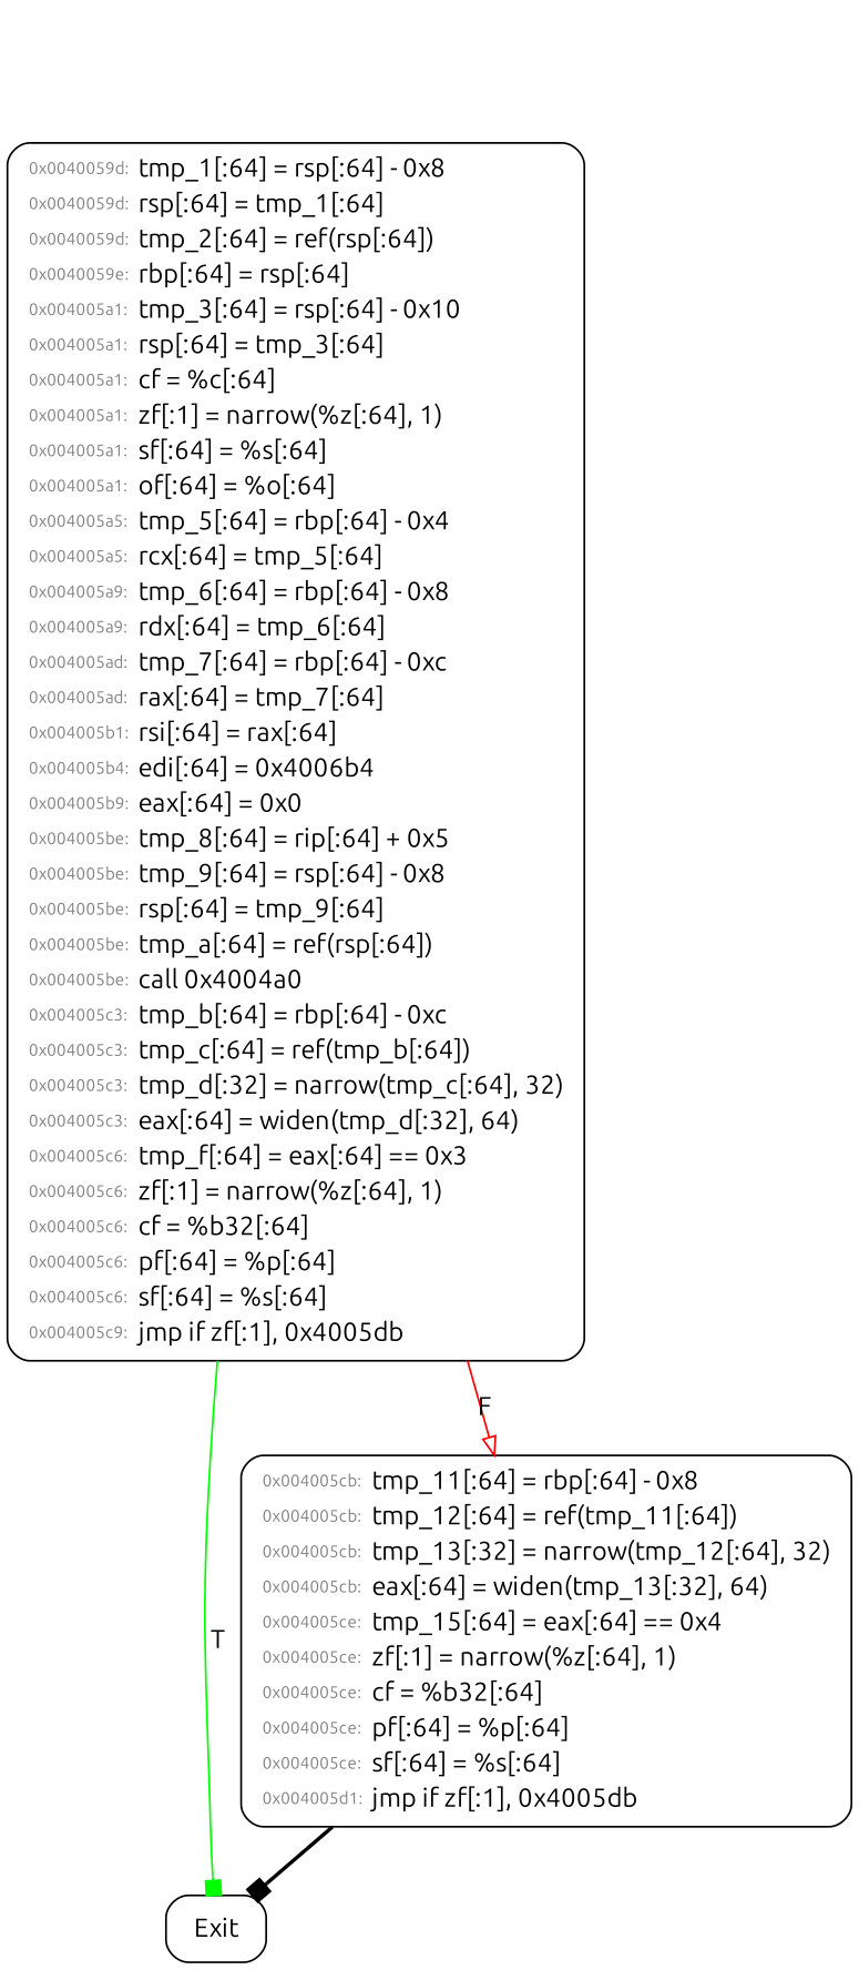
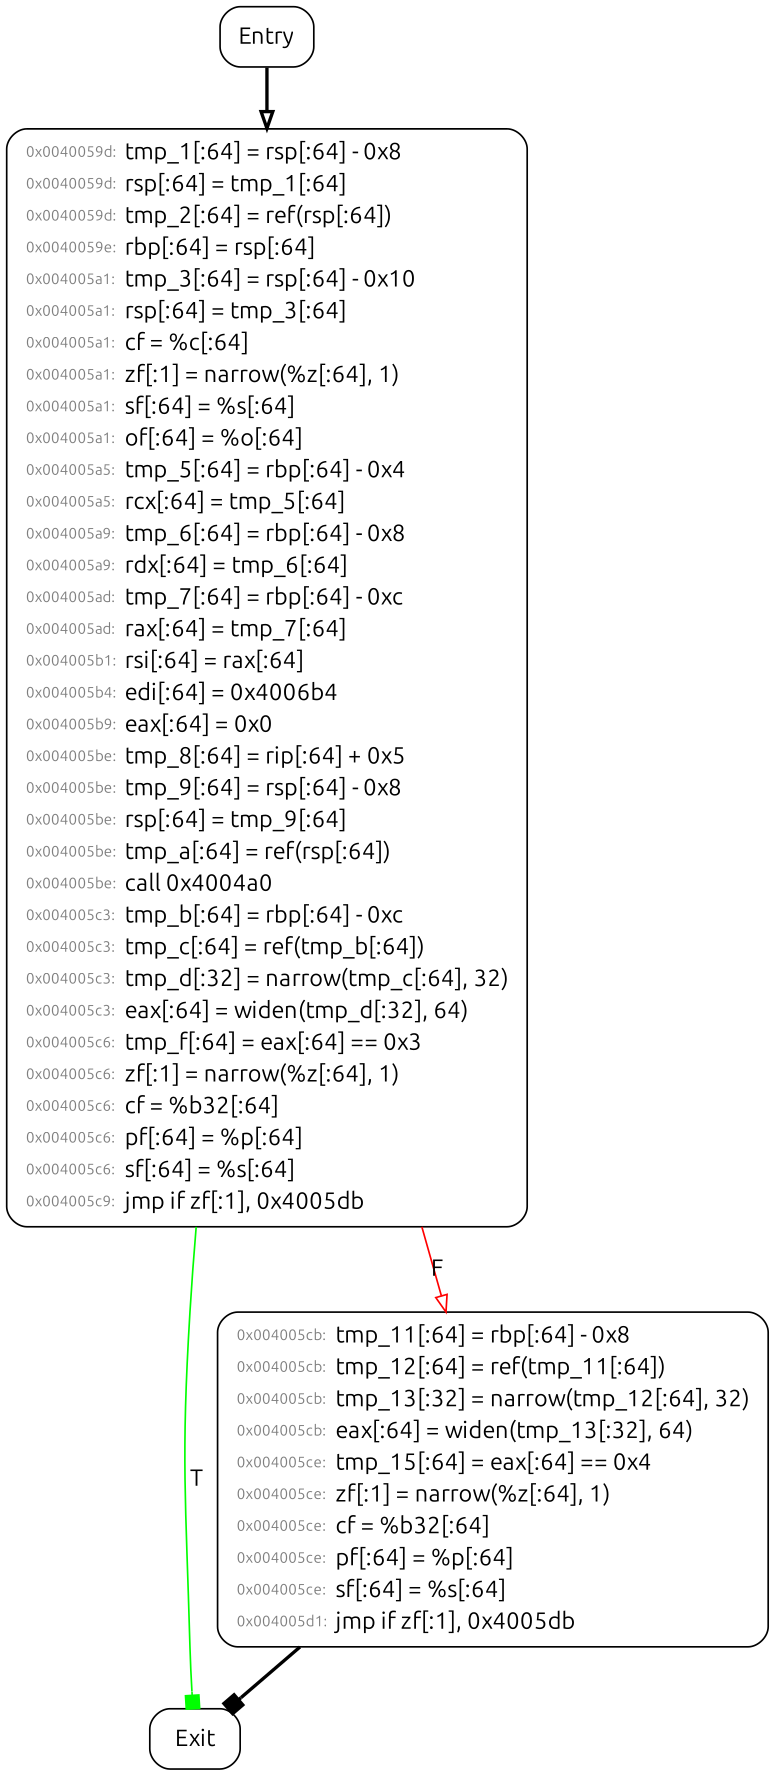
  digraph {
    splines=true
    fontname=Ubuntu
    node [color=black shape=box style=rounded fontname=Ubuntu]
    edge [color=black dir=forward style=bold arrowhead=onormal fontname=Ubuntu]
+   n1 [label=<<table border="0" cellborder="0" cellpadding="1"><tr><td>Entry</td></tr></table>>]
    n2 [label=<<table border="0" cellborder="0" cellpadding="1"><tr><td align="left" cellspacing="1"><font color="grey50"             point-size="9">0x0040059d:</font></td><td align="left">tmp_1[:64] = rsp[:64] - 0x8</td></tr><tr><td align="left" cellspacing="1"><font color="grey50"             point-size="9">0x0040059d:</font></td><td align="left">rsp[:64] = tmp_1[:64]</td></tr><tr><td align="left" cellspacing="1"><font color="grey50"             point-size="9">0x0040059d:</font></td><td align="left">tmp_2[:64] = ref(rsp[:64])</td></tr><tr><td align="left" cellspacing="1"><font color="grey50"             point-size="9">0x0040059e:</font></td><td align="left">rbp[:64] = rsp[:64]</td></tr><tr><td align="left" cellspacing="1"><font color="grey50"             point-size="9">0x004005a1:</font></td><td align="left">tmp_3[:64] = rsp[:64] - 0x10</td></tr><tr><td align="left" cellspacing="1"><font color="grey50"             point-size="9">0x004005a1:</font></td><td align="left">rsp[:64] = tmp_3[:64]</td></tr><tr><td align="left" cellspacing="1"><font color="grey50"             point-size="9">0x004005a1:</font></td><td align="left">cf = %c[:64]</td></tr><tr><td align="left" cellspacing="1"><font color="grey50"             point-size="9">0x004005a1:</font></td><td align="left">zf[:1] = narrow(%z[:64], 1)</td></tr><tr><td align="left" cellspacing="1"><font color="grey50"             point-size="9">0x004005a1:</font></td><td align="left">sf[:64] = %s[:64]</td></tr><tr><td align="left" cellspacing="1"><font color="grey50"             point-size="9">0x004005a1:</font></td><td align="left">of[:64] = %o[:64]</td></tr><tr><td align="left" cellspacing="1"><font color="grey50"             point-size="9">0x004005a5:</font></td><td align="left">tmp_5[:64] = rbp[:64] - 0x4</td></tr><tr><td align="left" cellspacing="1"><font color="grey50"             point-size="9">0x004005a5:</font></td><td align="left">rcx[:64] = tmp_5[:64]</td></tr><tr><td align="left" cellspacing="1"><font color="grey50"             point-size="9">0x004005a9:</font></td><td align="left">tmp_6[:64] = rbp[:64] - 0x8</td></tr><tr><td align="left" cellspacing="1"><font color="grey50"             point-size="9">0x004005a9:</font></td><td align="left">rdx[:64] = tmp_6[:64]</td></tr><tr><td align="left" cellspacing="1"><font color="grey50"             point-size="9">0x004005ad:</font></td><td align="left">tmp_7[:64] = rbp[:64] - 0xc</td></tr><tr><td align="left" cellspacing="1"><font color="grey50"             point-size="9">0x004005ad:</font></td><td align="left">rax[:64] = tmp_7[:64]</td></tr><tr><td align="left" cellspacing="1"><font color="grey50"             point-size="9">0x004005b1:</font></td><td align="left">rsi[:64] = rax[:64]</td></tr><tr><td align="left" cellspacing="1"><font color="grey50"             point-size="9">0x004005b4:</font></td><td align="left">edi[:64] = 0x4006b4</td></tr><tr><td align="left" cellspacing="1"><font color="grey50"             point-size="9">0x004005b9:</font></td><td align="left">eax[:64] = 0x0</td></tr><tr><td align="left" cellspacing="1"><font color="grey50"             point-size="9">0x004005be:</font></td><td align="left">tmp_8[:64] = rip[:64] + 0x5</td></tr><tr><td align="left" cellspacing="1"><font color="grey50"             point-size="9">0x004005be:</font></td><td align="left">tmp_9[:64] = rsp[:64] - 0x8</td></tr><tr><td align="left" cellspacing="1"><font color="grey50"             point-size="9">0x004005be:</font></td><td align="left">rsp[:64] = tmp_9[:64]</td></tr><tr><td align="left" cellspacing="1"><font color="grey50"             point-size="9">0x004005be:</font></td><td align="left">tmp_a[:64] = ref(rsp[:64])</td></tr><tr><td align="left" cellspacing="1"><font color="grey50"             point-size="9">0x004005be:</font></td><td align="left">call 0x4004a0</td></tr><tr><td align="left" cellspacing="1"><font color="grey50"             point-size="9">0x004005c3:</font></td><td align="left">tmp_b[:64] = rbp[:64] - 0xc</td></tr><tr><td align="left" cellspacing="1"><font color="grey50"             point-size="9">0x004005c3:</font></td><td align="left">tmp_c[:64] = ref(tmp_b[:64])</td></tr><tr><td align="left" cellspacing="1"><font color="grey50"             point-size="9">0x004005c3:</font></td><td align="left">tmp_d[:32] = narrow(tmp_c[:64], 32)</td></tr><tr><td align="left" cellspacing="1"><font color="grey50"             point-size="9">0x004005c3:</font></td><td align="left">eax[:64] = widen(tmp_d[:32], 64)</td></tr><tr><td align="left" cellspacing="1"><font color="grey50"             point-size="9">0x004005c6:</font></td><td align="left">tmp_f[:64] = eax[:64] == 0x3</td></tr><tr><td align="left" cellspacing="1"><font color="grey50"             point-size="9">0x004005c6:</font></td><td align="left">zf[:1] = narrow(%z[:64], 1)</td></tr><tr><td align="left" cellspacing="1"><font color="grey50"             point-size="9">0x004005c6:</font></td><td align="left">cf = %b32[:64]</td></tr><tr><td align="left" cellspacing="1"><font color="grey50"             point-size="9">0x004005c6:</font></td><td align="left">pf[:64] = %p[:64]</td></tr><tr><td align="left" cellspacing="1"><font color="grey50"             point-size="9">0x004005c6:</font></td><td align="left">sf[:64] = %s[:64]</td></tr><tr><td align="left" cellspacing="1"><font color="grey50"             point-size="9">0x004005c9:</font></td><td align="left">jmp if zf[:1], 0x4005db</td></tr></table>>]
    n3 [label=<<table border="0" cellborder="0" cellpadding="1"><tr><td>Exit</td></tr></table>>]
    n4 [label=<<table border="0" cellborder="0" cellpadding="1"><tr><td align="left" cellspacing="1"><font color="grey50"             point-size="9">0x004005cb:</font></td><td align="left">tmp_11[:64] = rbp[:64] - 0x8</td></tr><tr><td align="left" cellspacing="1"><font color="grey50"             point-size="9">0x004005cb:</font></td><td align="left">tmp_12[:64] = ref(tmp_11[:64])</td></tr><tr><td align="left" cellspacing="1"><font color="grey50"             point-size="9">0x004005cb:</font></td><td align="left">tmp_13[:32] = narrow(tmp_12[:64], 32)</td></tr><tr><td align="left" cellspacing="1"><font color="grey50"             point-size="9">0x004005cb:</font></td><td align="left">eax[:64] = widen(tmp_13[:32], 64)</td></tr><tr><td align="left" cellspacing="1"><font color="grey50"             point-size="9">0x004005ce:</font></td><td align="left">tmp_15[:64] = eax[:64] == 0x4</td></tr><tr><td align="left" cellspacing="1"><font color="grey50"             point-size="9">0x004005ce:</font></td><td align="left">zf[:1] = narrow(%z[:64], 1)</td></tr><tr><td align="left" cellspacing="1"><font color="grey50"             point-size="9">0x004005ce:</font></td><td align="left">cf = %b32[:64]</td></tr><tr><td align="left" cellspacing="1"><font color="grey50"             point-size="9">0x004005ce:</font></td><td align="left">pf[:64] = %p[:64]</td></tr><tr><td align="left" cellspacing="1"><font color="grey50"             point-size="9">0x004005ce:</font></td><td align="left">sf[:64] = %s[:64]</td></tr><tr><td align="left" cellspacing="1"><font color="grey50"             point-size="9">0x004005d1:</font></td><td align="left">jmp if zf[:1], 0x4005db</td></tr></table>>]
+   n1 -> n2
    n2 -> n3 [color=green label=T style=solid arrowhead=box]
    n2 -> n4 [color=red label=F style=solid]
    n4 -> n3 [arrowhead=box]
  }
